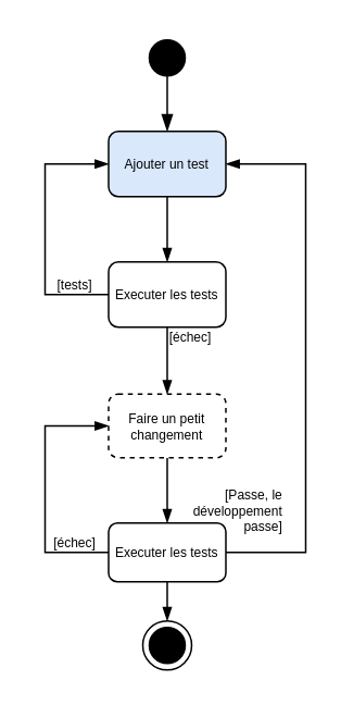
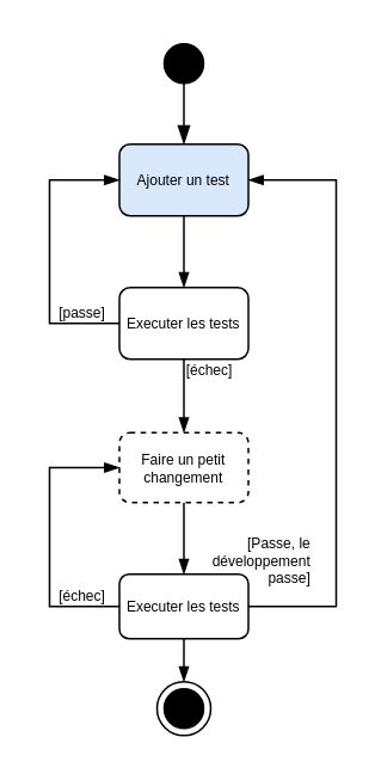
  <mxCell id="0" />
  <mxCell id="1" parent="0" />
  <mxCell id="2" value="" style="ellipse;html=1;shape=startState;fillColor=#000000;strokeColor=#000000;" parent="1" vertex="1"><mxGeometry x="87" y="20" width="30" height="30" as="geometry" /></mxCell>
  <mxCell id="3" value="" style="edgeStyle=orthogonalEdgeStyle;html=1;verticalAlign=bottom;endArrow=blockThin;endSize=8;strokeColor=#000000;endFill=1;" parent="1" edge="1"><mxGeometry relative="1" as="geometry"><mxPoint x="102" y="80" as="targetPoint" /><mxPoint x="102" y="45" as="sourcePoint" /></mxGeometry></mxCell>
  <mxCell id="4" style="edgeStyle=none;html=1;entryX=0.5;entryY=0;entryDx=0;entryDy=0;fontSize=8;endArrow=blockThin;endFill=1;" parent="1" source="5" target="8" edge="1"><mxGeometry relative="1" as="geometry" /></mxCell>
  <mxCell id="5" value="Ajouter un test" style="rounded=1;whiteSpace=wrap;html=1;fontSize=8;fillColor=#dae8fc;" parent="1" vertex="1"><mxGeometry x="66" y="80" width="72" height="40" as="geometry" /></mxCell>
  <mxCell id="6" style="edgeStyle=none;html=1;entryX=0.5;entryY=0;entryDx=0;entryDy=0;fontSize=8;endArrow=blockThin;endFill=1;" parent="1" source="8" target="10" edge="1"><mxGeometry relative="1" as="geometry" /></mxCell>
  <mxCell id="7" style="edgeStyle=orthogonalEdgeStyle;html=1;exitX=0;exitY=0.5;exitDx=0;exitDy=0;entryX=0;entryY=0.5;entryDx=0;entryDy=0;fontSize=8;endArrow=blockThin;endFill=1;rounded=0;" parent="1" source="8" target="5" edge="1"><mxGeometry relative="1" as="geometry"><Array as="points"><mxPoint x="27" y="180" /><mxPoint x="27" y="100" /></Array></mxGeometry></mxCell>
  <mxCell id="8" value="Executer les tests" style="rounded=1;whiteSpace=wrap;html=1;fontSize=8;" parent="1" vertex="1"><mxGeometry x="66" y="160" width="72" height="40" as="geometry" /></mxCell>
  <mxCell id="9" style="edgeStyle=none;html=1;entryX=0.5;entryY=0;entryDx=0;entryDy=0;fontSize=8;endArrow=blockThin;endFill=1;" parent="1" source="10" target="14" edge="1"><mxGeometry relative="1" as="geometry"><mxPoint x="102" y="301" as="targetPoint" /></mxGeometry></mxCell>
  <mxCell id="10" value="Faire un petit changement" style="rounded=1;whiteSpace=wrap;html=1;fontSize=8;dashed=1;" parent="1" vertex="1"><mxGeometry x="66" y="241" width="72" height="39" as="geometry" /></mxCell>
  <mxCell id="11" style="edgeStyle=orthogonalEdgeStyle;rounded=0;html=1;exitX=0;exitY=0.5;exitDx=0;exitDy=0;entryX=0;entryY=0.5;entryDx=0;entryDy=0;fontSize=8;endArrow=blockThin;endFill=1;" parent="1" source="14" target="10" edge="1"><mxGeometry relative="1" as="geometry"><Array as="points"><mxPoint x="27" y="338" /><mxPoint x="27" y="261" /></Array></mxGeometry></mxCell>
  <mxCell id="12" style="edgeStyle=orthogonalEdgeStyle;rounded=0;html=1;exitX=1;exitY=0.5;exitDx=0;exitDy=0;entryX=1;entryY=0.5;entryDx=0;entryDy=0;fontSize=8;endArrow=blockThin;endFill=1;" parent="1" source="14" target="5" edge="1"><mxGeometry relative="1" as="geometry"><Array as="points"><mxPoint x="187" y="338" /><mxPoint x="187" y="100" /></Array></mxGeometry></mxCell>
  <mxCell id="13" style="edgeStyle=orthogonalEdgeStyle;rounded=0;html=1;exitX=0.5;exitY=1;exitDx=0;exitDy=0;entryX=0.5;entryY=0;entryDx=0;entryDy=0;fontSize=8;endArrow=blockThin;endFill=1;" parent="1" source="14" target="19" edge="1"><mxGeometry relative="1" as="geometry" /></mxCell>
  <mxCell id="14" value="Executer les tests" style="rounded=1;whiteSpace=wrap;html=1;fontSize=8;" parent="1" vertex="1"><mxGeometry x="66" y="320" width="72" height="36" as="geometry" /></mxCell>
- <mxCell id="15" value="[tests]" style="text;html=1;align=center;verticalAlign=middle;resizable=0;points=[];autosize=1;strokeColor=none;fillColor=none;fontSize=8;" parent="1" vertex="1"><mxGeometry x="20" y="164" width="50" height="20" as="geometry" /></mxCell>
+ <mxCell id="15" value="[passe]" style="text;html=1;align=center;verticalAlign=middle;resizable=0;points=[];autosize=1;strokeColor=none;fillColor=none;fontSize=8;" parent="1" vertex="1"><mxGeometry x="20" y="164" width="50" height="20" as="geometry" /></mxCell>
  <mxCell id="16" value="[échec]" style="text;html=1;align=center;verticalAlign=middle;resizable=0;points=[];autosize=1;strokeColor=none;fillColor=none;fontSize=8;" parent="1" vertex="1"><mxGeometry x="91" y="196" width="50" height="20" as="geometry" /></mxCell>
  <mxCell id="17" value="[échec]" style="text;html=1;align=center;verticalAlign=middle;resizable=0;points=[];autosize=1;strokeColor=none;fillColor=none;fontSize=8;" parent="1" vertex="1"><mxGeometry x="20" y="322" width="50" height="20" as="geometry" /></mxCell>
  <mxCell id="18" value="[Passe, le&lt;br&gt;développement&lt;br&gt;passe]" style="text;html=1;align=right;verticalAlign=middle;resizable=0;points=[];autosize=1;strokeColor=none;fillColor=none;fontSize=8;" parent="1" vertex="1"><mxGeometry x="94" y="293" width="80" height="40" as="geometry" /></mxCell>
  <mxCell id="19" value="" style="ellipse;html=1;shape=endState;fillColor=#000000;strokeColor=#000000;fontSize=8;" parent="1" vertex="1"><mxGeometry x="87" y="380" width="30" height="30" as="geometry" /></mxCell>
